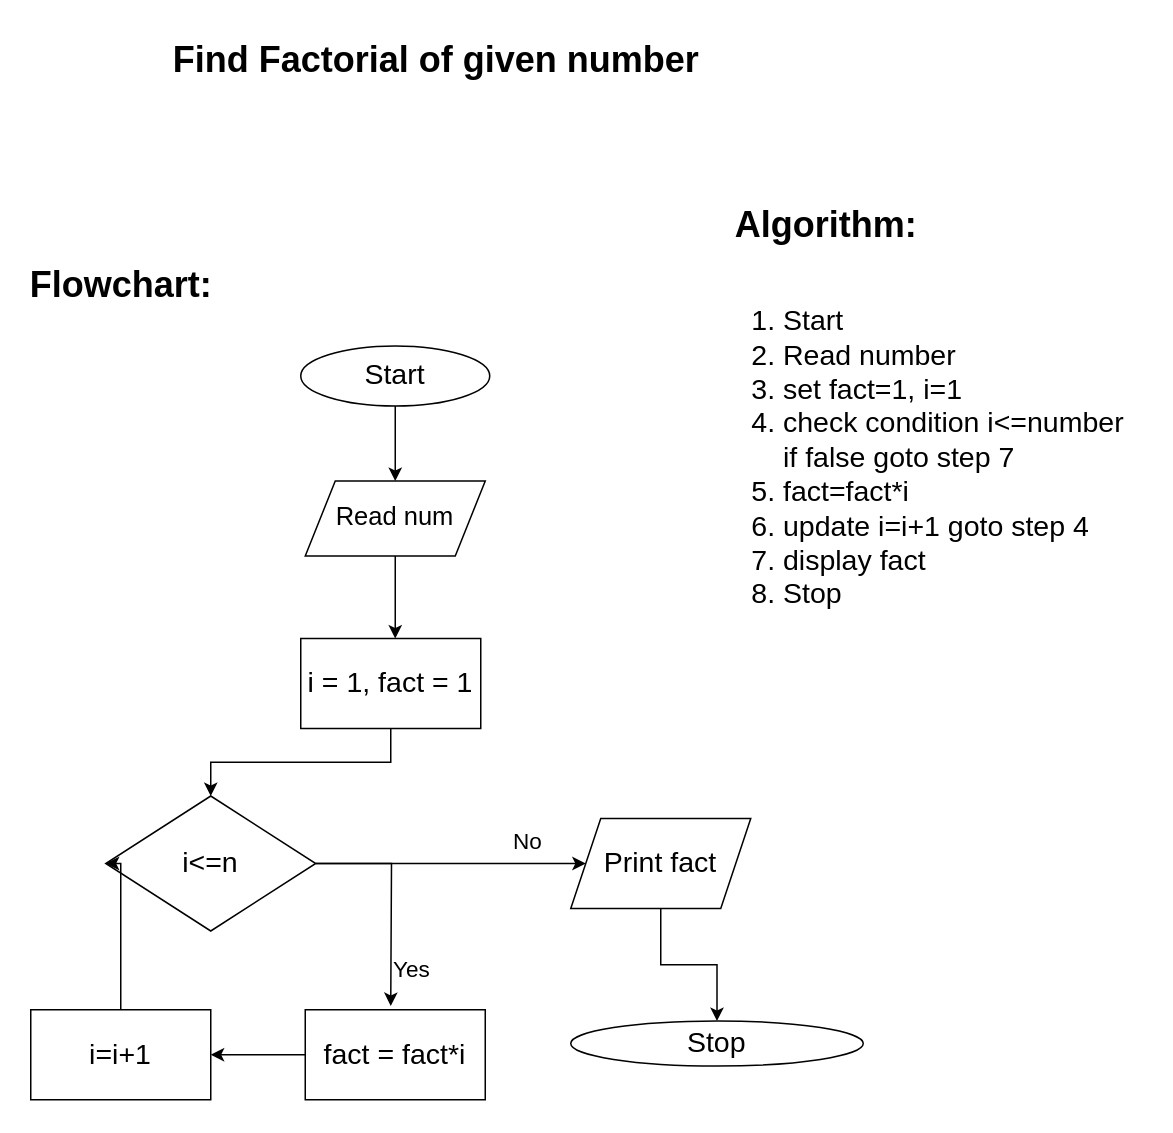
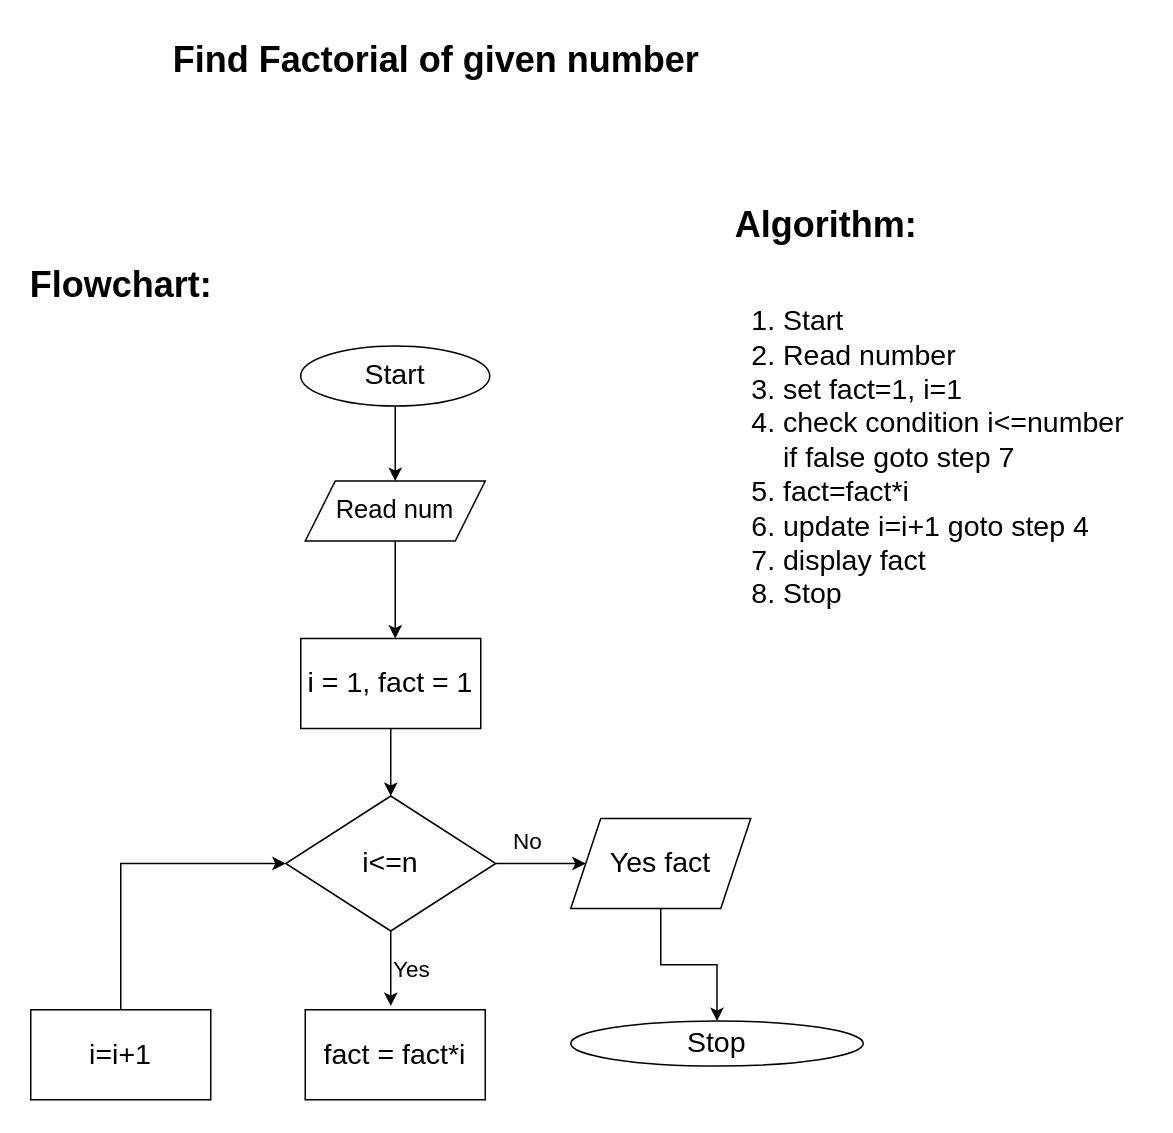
  <mxCell id="0" />
  <mxCell id="1" parent="0" />
  <mxCell id="2" value="&lt;font style=&quot;font-size: 19px;&quot;&gt;Start&lt;/font&gt;" style="ellipse;whiteSpace=wrap;html=1;" parent="1" vertex="1"><mxGeometry x="200" y="230" width="126" height="40" as="geometry" /></mxCell>
- <mxCell id="3" value="&lt;font style=&quot;font-size: 17px;&quot;&gt;Read num&lt;br&gt;&lt;/font&gt;" style="shape=parallelogram;perimeter=parallelogramPerimeter;whiteSpace=wrap;html=1;fixedSize=1;" parent="1" vertex="1"><mxGeometry x="203" y="320" width="120" height="50" as="geometry" /></mxCell>
+ <mxCell id="3" value="&lt;font style=&quot;font-size: 17px;&quot;&gt;Read num&lt;br&gt;&lt;/font&gt;" style="shape=parallelogram;perimeter=parallelogramPerimeter;whiteSpace=wrap;html=1;fixedSize=1;" parent="1" vertex="1"><mxGeometry x="203" y="320" width="120" height="40" as="geometry" /></mxCell>
  <mxCell id="4" value="" style="endArrow=classic;html=1;rounded=0;exitX=0.5;exitY=1;exitDx=0;exitDy=0;entryX=0.5;entryY=0;entryDx=0;entryDy=0;" parent="1" source="2" target="3" edge="1"><mxGeometry width="50" height="50" relative="1" as="geometry"><mxPoint x="239" y="640" as="sourcePoint" /><mxPoint x="289" y="590" as="targetPoint" /></mxGeometry></mxCell>
  <mxCell id="5" value="" style="endArrow=classic;html=1;rounded=0;exitX=0.5;exitY=1;exitDx=0;exitDy=0;" parent="1" source="3" edge="1"><mxGeometry width="50" height="50" relative="1" as="geometry"><mxPoint x="239" y="640" as="sourcePoint" /><mxPoint x="263" y="425" as="targetPoint" /></mxGeometry></mxCell>
  <mxCell id="6" value="Algorithm:" style="text;strokeColor=none;fillColor=none;html=1;fontSize=24;fontStyle=1;verticalAlign=middle;align=center;" parent="1" vertex="1"><mxGeometry x="500" y="130" width="100" height="40" as="geometry" /></mxCell>
  <mxCell id="7" value="Flowchart:" style="text;strokeColor=none;fillColor=none;html=1;fontSize=24;fontStyle=1;verticalAlign=middle;align=center;" parent="1" vertex="1"><mxGeometry x="30" y="170" width="100" height="40" as="geometry" /></mxCell>
  <mxCell id="8" value="Find Factorial of given number" style="text;strokeColor=none;fillColor=none;html=1;fontSize=24;fontStyle=1;verticalAlign=middle;align=center;" parent="1" vertex="1"><mxGeometry x="240" y="20" width="100" height="40" as="geometry" /></mxCell>
  <mxCell id="9" value="&lt;ol&gt;&lt;li&gt;Start&lt;/li&gt;&lt;li&gt;Read number&lt;/li&gt;&lt;li&gt;set fact=1, i=1&lt;/li&gt;&lt;li&gt;check condition i&amp;lt;=number if false goto step 7&lt;/li&gt;&lt;li&gt;fact=fact*i&lt;/li&gt;&lt;li&gt;update i=i+1 goto step 4&lt;/li&gt;&lt;li&gt;display fact&lt;/li&gt;&lt;li&gt;Stop&lt;/li&gt;&lt;/ol&gt;" style="text;strokeColor=none;fillColor=none;html=1;whiteSpace=wrap;verticalAlign=middle;overflow=hidden;fontSize=19;" parent="1" vertex="1"><mxGeometry x="480" y="180" width="280" height="250" as="geometry" /></mxCell>
  <mxCell id="10" style="edgeStyle=orthogonalEdgeStyle;rounded=0;orthogonalLoop=1;jettySize=auto;html=1;entryX=0.5;entryY=0;entryDx=0;entryDy=0;fontSize=19;" parent="1" source="11" target="14" edge="1"><mxGeometry relative="1" as="geometry" /></mxCell>
  <mxCell id="11" value="i = 1, fact = 1" style="rounded=0;whiteSpace=wrap;html=1;fontSize=19;" parent="1" vertex="1"><mxGeometry x="200" y="425" width="120" height="60" as="geometry" /></mxCell>
  <mxCell id="12" style="edgeStyle=orthogonalEdgeStyle;rounded=0;orthogonalLoop=1;jettySize=auto;html=1;fontSize=19;" parent="1" source="14" edge="1"><mxGeometry relative="1" as="geometry"><mxPoint x="260" y="670" as="targetPoint" /></mxGeometry></mxCell>
  <mxCell id="13" value="" style="edgeStyle=orthogonalEdgeStyle;rounded=0;orthogonalLoop=1;jettySize=auto;html=1;fontSize=19;" parent="1" source="14" target="16" edge="1"><mxGeometry relative="1" as="geometry" /></mxCell>
- <mxCell id="14" value="i&amp;lt;=n" style="rhombus;whiteSpace=wrap;html=1;fontSize=19;" parent="1" vertex="1"><mxGeometry x="70" y="530" width="140" height="90" as="geometry" /></mxCell>
+ <mxCell id="14" value="i&amp;lt;=n" style="rhombus;whiteSpace=wrap;html=1;fontSize=19;" parent="1" vertex="1"><mxGeometry x="190" y="530" width="140" height="90" as="geometry" /></mxCell>
  <mxCell id="15" value="" style="edgeStyle=orthogonalEdgeStyle;rounded=0;orthogonalLoop=1;jettySize=auto;html=1;fontSize=19;" parent="1" source="16" target="17" edge="1"><mxGeometry relative="1" as="geometry" /></mxCell>
- <mxCell id="16" value="Print fact" style="shape=parallelogram;perimeter=parallelogramPerimeter;whiteSpace=wrap;html=1;fixedSize=1;fontSize=19;" parent="1" vertex="1"><mxGeometry x="380" y="545" width="120" height="60" as="geometry" /></mxCell>
+ <mxCell id="16" value="Yes fact" style="shape=parallelogram;perimeter=parallelogramPerimeter;whiteSpace=wrap;html=1;fixedSize=1;fontSize=19;" parent="1" vertex="1"><mxGeometry x="380" y="545" width="120" height="60" as="geometry" /></mxCell>
  <mxCell id="17" value="Stop" style="ellipse;whiteSpace=wrap;html=1;fontSize=19;" parent="1" vertex="1"><mxGeometry x="380" y="680" width="195" height="30" as="geometry" /></mxCell>
- <mxCell id="18" style="edgeStyle=orthogonalEdgeStyle;rounded=0;orthogonalLoop=1;jettySize=auto;html=1;entryX=1;entryY=0.5;entryDx=0;entryDy=0;fontSize=19;" parent="1" source="19" target="21" edge="1"><mxGeometry relative="1" as="geometry" /></mxCell>
  <mxCell id="19" value="fact = fact*i" style="rounded=0;whiteSpace=wrap;html=1;fontSize=19;" parent="1" vertex="1"><mxGeometry x="203" y="672.5" width="120" height="60" as="geometry" /></mxCell>
  <mxCell id="20" style="edgeStyle=orthogonalEdgeStyle;rounded=0;orthogonalLoop=1;jettySize=auto;html=1;entryX=0;entryY=0.5;entryDx=0;entryDy=0;fontSize=19;" parent="1" source="21" target="14" edge="1"><mxGeometry relative="1" as="geometry"><Array as="points"><mxPoint x="80" y="575" /></Array></mxGeometry></mxCell>
  <mxCell id="21" value="i=i+1" style="rounded=0;whiteSpace=wrap;html=1;fontSize=19;" parent="1" vertex="1"><mxGeometry x="20" y="672.5" width="120" height="60" as="geometry" /></mxCell>
  <mxCell id="22" value="Yes" style="text;whiteSpace=wrap;html=1;fontSize=15;" vertex="1" parent="1"><mxGeometry x="260" y="630" width="30" height="30" as="geometry" /></mxCell>
  <mxCell id="23" value="No" style="text;whiteSpace=wrap;html=1;fontSize=15;" vertex="1" parent="1"><mxGeometry x="340" y="545" width="30" height="30" as="geometry" /></mxCell>
